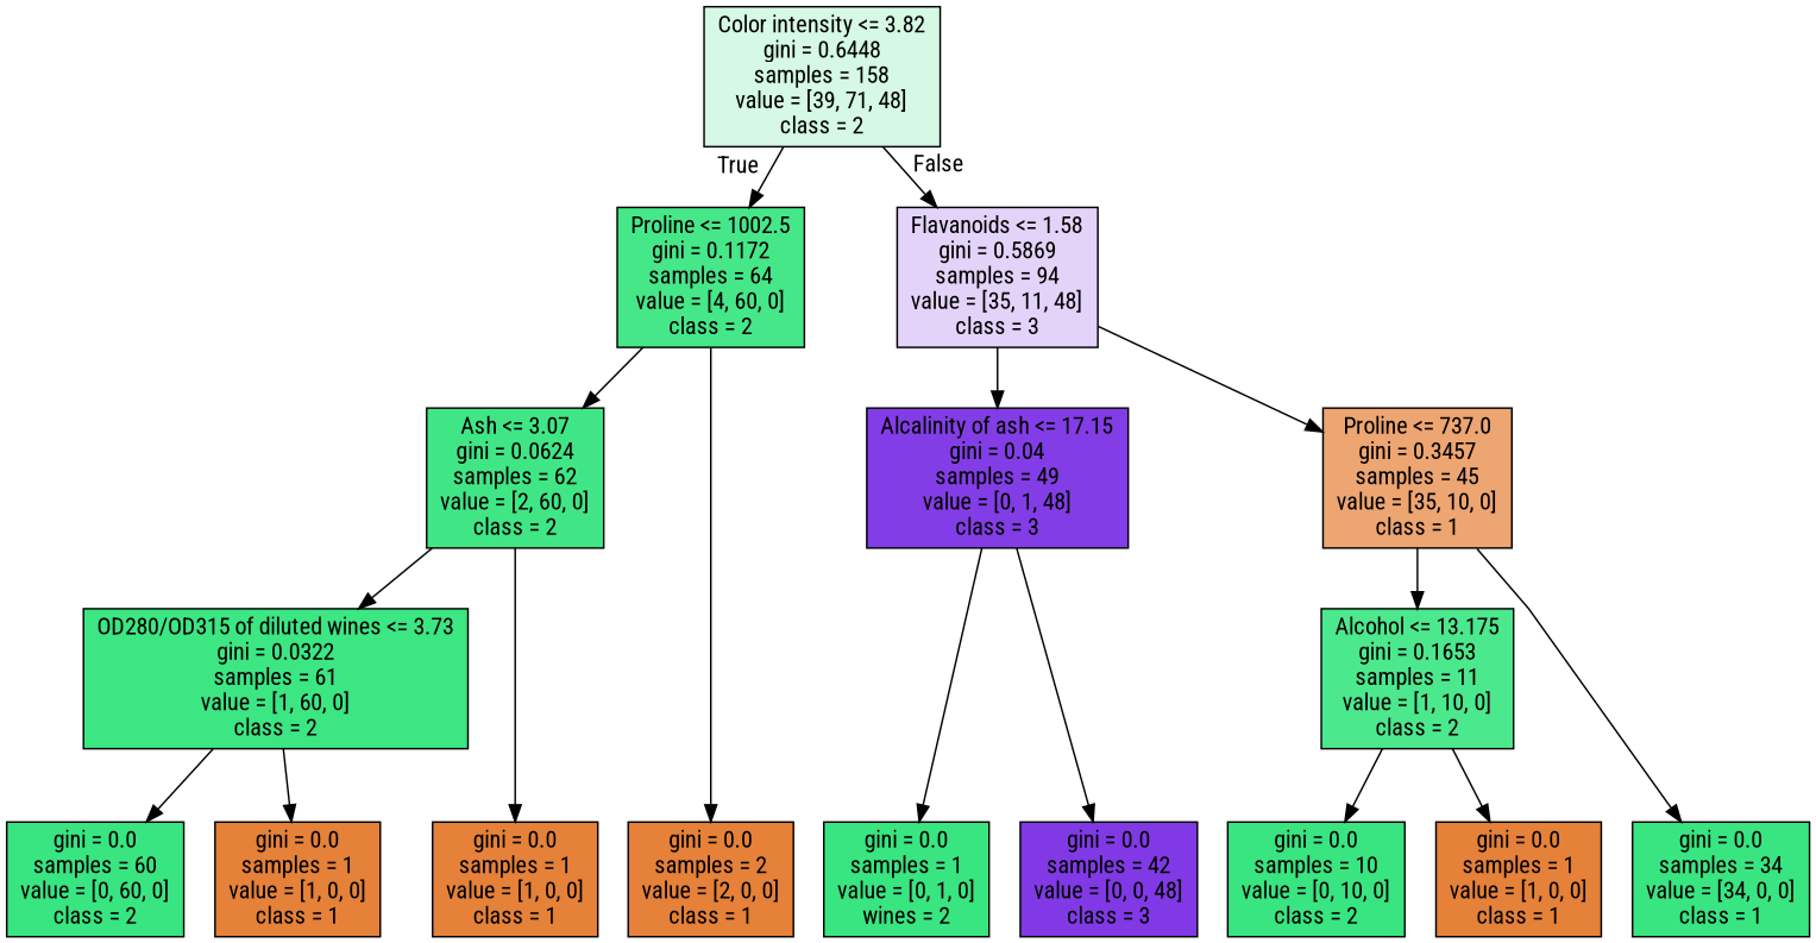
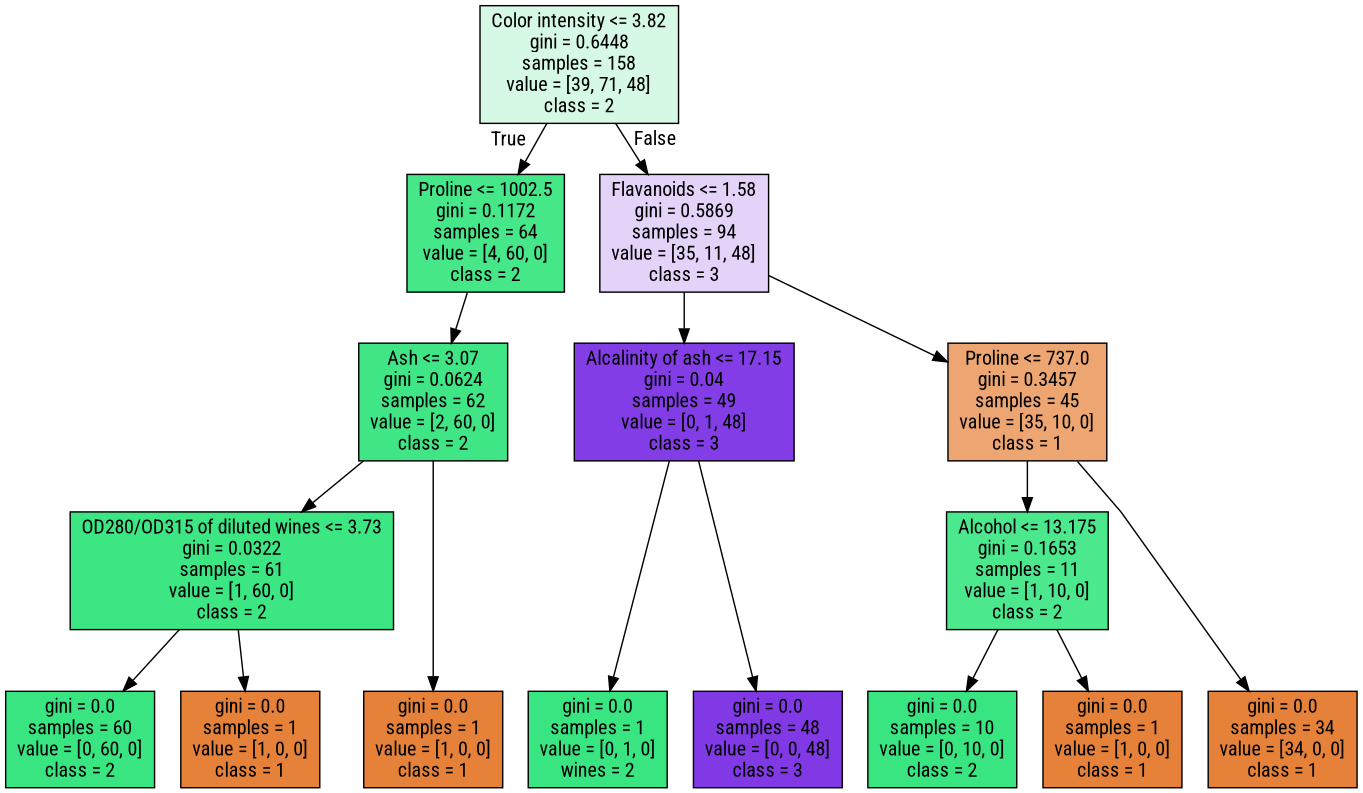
  digraph {
    fontname="Roboto Condensed"
    ranksep=equally
    splines=polyline
    node [color=black fillcolor="#e58139ff" fontname="Roboto Condensed" shape=box style=filled]
    edge [fontname="Roboto Condensed"]
    n1 [fillcolor="#39e58135" label="Color intensity <= 3.82\ngini = 0.6448\nsamples = 158\nvalue = [39, 71, 48]\nclass = 2"]
    n2 [fillcolor="#39e581ee" label="Proline <= 1002.5\ngini = 0.1172\nsamples = 64\nvalue = [4, 60, 0]\nclass = 2"]
    n3 [fillcolor="#8139e538" label="Flavanoids <= 1.58\ngini = 0.5869\nsamples = 94\nvalue = [35, 11, 48]\nclass = 3"]
    n4 [fillcolor="#39e581f6" label="Ash <= 3.07\ngini = 0.0624\nsamples = 62\nvalue = [2, 60, 0]\nclass = 2"]
    n5 [fillcolor="#8139e5fa" label="Alcalinity of ash <= 17.15\ngini = 0.04\nsamples = 49\nvalue = [0, 1, 48]\nclass = 3"]
    n6 [fillcolor="#e58139b6" label="Proline <= 737.0\ngini = 0.3457\nsamples = 45\nvalue = [35, 10, 0]\nclass = 1"]
    n7 [fillcolor="#39e581fb" label="OD280/OD315 of diluted wines <= 3.73\ngini = 0.0322\nsamples = 61\nvalue = [1, 60, 0]\nclass = 2"]
    n8 [fillcolor="#39e581e6" label="Alcohol <= 13.175\ngini = 0.1653\nsamples = 11\nvalue = [1, 10, 0]\nclass = 2"]
    n9 [fillcolor="#39e581ff" label="gini = 0.0\nsamples = 60\nvalue = [0, 60, 0]\nclass = 2"]
    n10 [label="gini = 0.0\nsamples = 1\nvalue = [1, 0, 0]\nclass = 1"]
    n11 [label="gini = 0.0\nsamples = 1\nvalue = [1, 0, 0]\nclass = 1"]
-   n12 [label="gini = 0.0\nsamples = 2\nvalue = [2, 0, 0]\nclass = 1"]
    n13 [fillcolor="#39e581ff" label="gini = 0.0\nsamples = 1\nvalue = [0, 1, 0]\nwines = 2"]
-   n14 [fillcolor="#8139e5ff" label="gini = 0.0\nsamples = 42\nvalue = [0, 0, 48]\nclass = 3"]
+   n14 [fillcolor="#8139e5ff" label="gini = 0.0\nsamples = 48\nvalue = [0, 0, 48]\nclass = 3"]
    n15 [fillcolor="#39e581ff" label="gini = 0.0\nsamples = 10\nvalue = [0, 10, 0]\nclass = 2"]
    n16 [label="gini = 0.0\nsamples = 1\nvalue = [1, 0, 0]\nclass = 1"]
-   n17 [fillcolor="#39e581ff" label="gini = 0.0\nsamples = 34\nvalue = [34, 0, 0]\nclass = 1"]
+   n17 [label="gini = 0.0\nsamples = 34\nvalue = [34, 0, 0]\nclass = 1"]
    subgraph sub_1 {
      rank=same
      n1
    }
    subgraph sub_2 {
      rank=same
      n2
      n3
    }
    subgraph sub_3 {
      rank=same
      n4
      n5
      n6
    }
    subgraph sub_4 {
      rank=same
      n7
      n8
    }
    subgraph sub_5 {
      rank=same
      n9
      n10
      n11
-     n12
      n13
      n14
      n15
      n16
      n17
    }
    n1 -> n2 [headlabel=True labelangle=45 labeldistance=2.5]
    n1 -> n3 [headlabel=False labelangle=-45 labeldistance=2.5]
    n2 -> n4
-   n2 -> n12
    n3 -> n5
    n3 -> n6
    n4 -> n7
    n4 -> n11
    n5 -> n13
    n5 -> n14
    n6 -> n8
    n6 -> n17
    n7 -> n9
    n7 -> n10
    n8 -> n15
    n8 -> n16
  }
